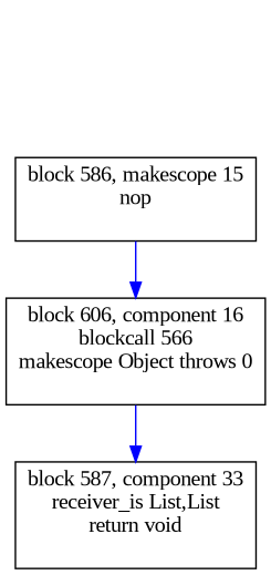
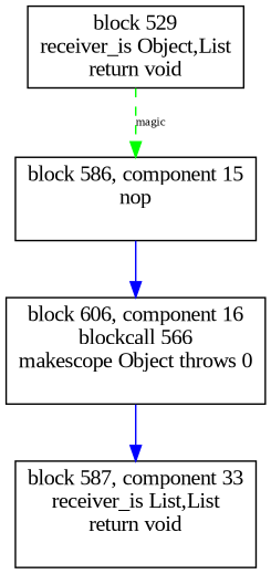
  digraph {
    fontname="Liberation Serif"
    node [fontname="Liberation Serif" shape=box]
    edge [color=blue fontname="Liberation Serif" fontsize=8]
-   n2 [label="block 586, makescope 15\nnop\n\n"]
+   n1 [label="block 529\nreceiver_is Object,List\nreturn void"]
+   n2 [label="block 586, component 15\nnop\n\n"]
    n3 [label="block 606, component 16\nblockcall 566\nmakescope Object throws 0\n\n"]
    n4 [label="block 587, component 33\nreceiver_is List,List\nreturn void\n\n"]
+   n1 -> n2 [color=green label=magic style=dashed]
    n2 -> n3
    n3 -> n4
  }
